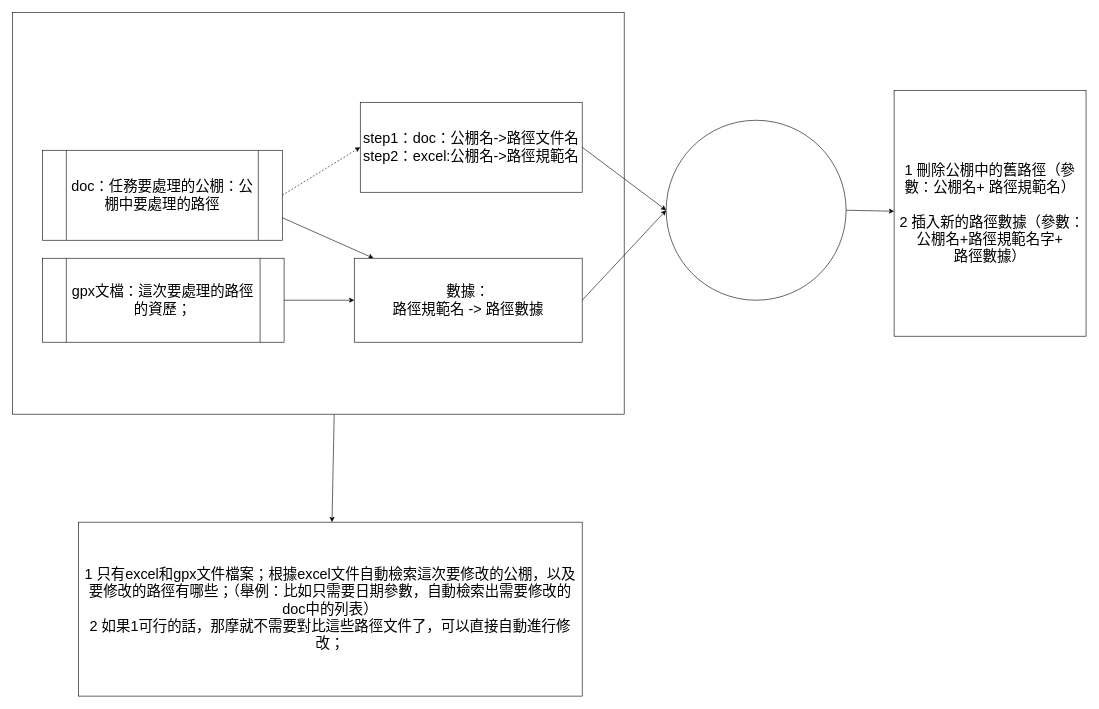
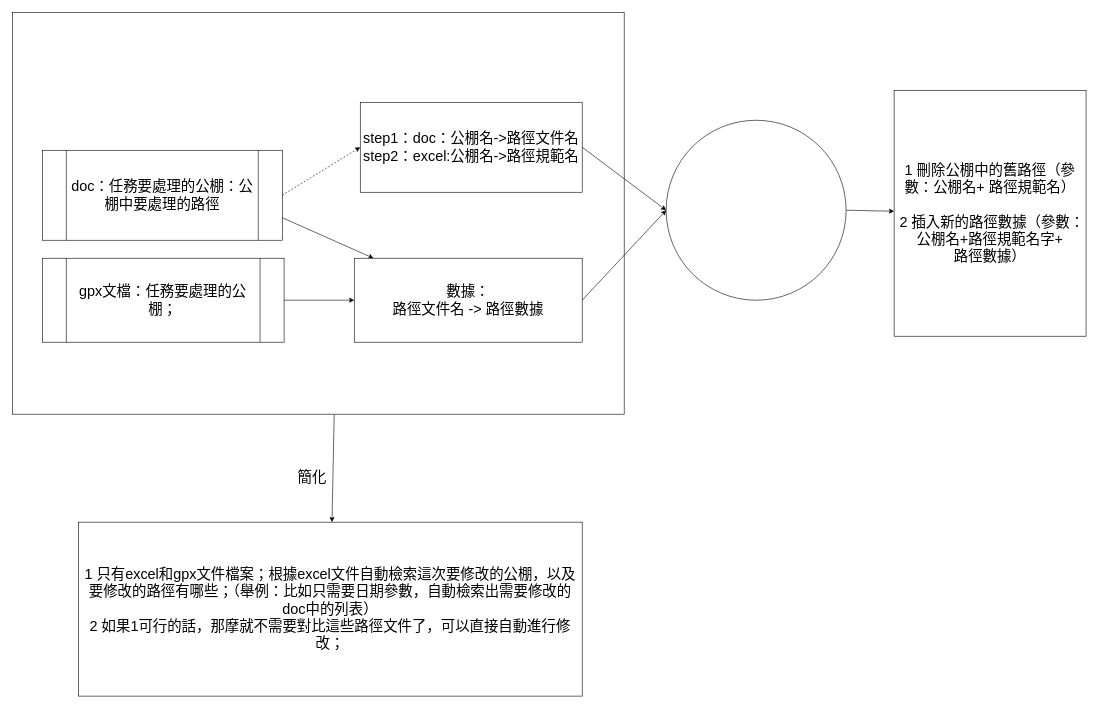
  <mxCell id="0" />
  <mxCell id="1" parent="0" />
  <mxCell id="2" value="" style="rounded=0;whiteSpace=wrap;html=1;fontSize=24;" vertex="1" parent="1"><mxGeometry x="20" y="20" width="1020" height="670" as="geometry" /></mxCell>
  <mxCell id="3" value="doc：任務要處理的公棚：公棚中要處理的路徑" style="shape=process;whiteSpace=wrap;html=1;backgroundOutline=1;fontSize=24;" vertex="1" parent="1"><mxGeometry x="70" y="250" width="400" height="150" as="geometry" /></mxCell>
- <mxCell id="4" value="gpx文檔：這次要處理的路徑的資歷；" style="shape=process;whiteSpace=wrap;html=1;backgroundOutline=1;fontSize=24;" vertex="1" parent="1"><mxGeometry x="70" y="430" width="403" height="140" as="geometry" /></mxCell>
+ <mxCell id="4" value="gpx文檔：任務要處理的公棚；" style="shape=process;whiteSpace=wrap;html=1;backgroundOutline=1;fontSize=24;" vertex="1" parent="1"><mxGeometry x="70" y="430" width="403" height="140" as="geometry" /></mxCell>
  <mxCell id="5" value="step1：doc：公棚名-&amp;gt;路徑文件名&lt;br&gt;step2：excel:公棚名-&amp;gt;路徑規範名" style="rounded=0;whiteSpace=wrap;html=1;fontSize=24;" vertex="1" parent="1"><mxGeometry x="600" y="170" width="370" height="150" as="geometry" /></mxCell>
  <mxCell id="6" value="" style="endArrow=classic;html=1;rounded=0;fontSize=24;exitX=1;exitY=0.5;exitDx=0;exitDy=0;entryX=0;entryY=0.5;entryDx=0;entryDy=0;dashed=1;" edge="1" parent="1" source="3" target="5"><mxGeometry width="50" height="50" relative="1" as="geometry"><mxPoint x="490" y="320" as="sourcePoint" /><mxPoint x="540" y="270" as="targetPoint" /></mxGeometry></mxCell>
  <mxCell id="7" value="" style="endArrow=classic;html=1;rounded=0;fontSize=24;exitX=1;exitY=0.75;exitDx=0;exitDy=0;" edge="1" parent="1" source="3" target="8"><mxGeometry width="50" height="50" relative="1" as="geometry"><mxPoint x="490" y="360" as="sourcePoint" /><mxPoint x="600" y="470" as="targetPoint" /></mxGeometry></mxCell>
- <mxCell id="8" value="數據：&lt;br&gt;路徑規範名 -&amp;gt; 路徑數據" style="rounded=0;whiteSpace=wrap;html=1;fontSize=24;" vertex="1" parent="1"><mxGeometry y="430" width="380" height="140" as="geometry" x="590" /></mxCell>
+ <mxCell id="8" value="數據：&lt;br&gt;路徑文件名 -&amp;gt; 路徑數據" style="rounded=0;whiteSpace=wrap;html=1;fontSize=24;" vertex="1" parent="1"><mxGeometry y="430" width="380" height="140" as="geometry" x="590" /></mxCell>
  <mxCell id="9" value="" style="endArrow=classic;html=1;rounded=0;fontSize=24;exitX=1;exitY=0.5;exitDx=0;exitDy=0;entryX=0;entryY=0.5;entryDx=0;entryDy=0;" edge="1" parent="1" source="4" target="8"><mxGeometry width="50" height="50" relative="1" as="geometry"><mxPoint x="490" y="360" as="sourcePoint" /><mxPoint x="540" y="310" as="targetPoint" /></mxGeometry></mxCell>
  <mxCell id="10" value="" style="ellipse;whiteSpace=wrap;html=1;aspect=fixed;fontSize=24;" vertex="1" parent="1"><mxGeometry x="1110" y="200" width="300" height="300" as="geometry" /></mxCell>
  <mxCell id="11" value="" style="endArrow=classic;html=1;rounded=0;fontSize=24;exitX=1;exitY=0.5;exitDx=0;exitDy=0;entryX=0;entryY=0.5;entryDx=0;entryDy=0;" edge="1" parent="1" source="5" target="10"><mxGeometry width="50" height="50" relative="1" as="geometry"><mxPoint x="1200" y="420" as="sourcePoint" /><mxPoint x="1250" y="370" as="targetPoint" /></mxGeometry></mxCell>
  <mxCell id="12" value="" style="endArrow=classic;html=1;rounded=0;fontSize=24;exitX=1;exitY=0.5;exitDx=0;exitDy=0;" edge="1" parent="1" source="8"><mxGeometry width="50" height="50" relative="1" as="geometry"><mxPoint x="1200" y="420" as="sourcePoint" /><mxPoint x="1110" y="350" as="targetPoint" /></mxGeometry></mxCell>
  <mxCell id="13" value="" style="endArrow=classic;html=1;rounded=0;fontSize=24;exitX=1;exitY=0.5;exitDx=0;exitDy=0;" edge="1" parent="1" source="10" target="14"><mxGeometry width="50" height="50" relative="1" as="geometry"><mxPoint x="1200" y="420" as="sourcePoint" /><mxPoint x="1510" y="350" as="targetPoint" /></mxGeometry></mxCell>
  <mxCell id="14" value="1 刪除公棚中的舊路徑（參數：公棚名+ 路徑規範名）&lt;br&gt;&lt;br&gt;&amp;nbsp;2 插入新的路徑數據（參數：公棚名+路徑規範名字+&lt;br&gt;路徑數據）&lt;br&gt;" style="rounded=0;whiteSpace=wrap;html=1;fontSize=24;" vertex="1" parent="1"><mxGeometry x="1490" y="150" width="320" height="410" as="geometry" /></mxCell>
  <mxCell id="15" value="" style="endArrow=classic;html=1;rounded=0;fontSize=24;exitX=0.526;exitY=1.001;exitDx=0;exitDy=0;exitPerimeter=0;" edge="1" parent="1" source="2" target="17"><mxGeometry width="50" height="50" relative="1" as="geometry"><mxPoint x="550" y="760" as="sourcePoint" /><mxPoint x="560" y="880" as="targetPoint" /></mxGeometry></mxCell>
+ <mxCell id="16" value="簡化" style="text;html=1;strokeColor=none;fillColor=none;align=center;verticalAlign=middle;whiteSpace=wrap;rounded=0;fontSize=24;" vertex="1" parent="1"><mxGeometry x="490" y="780" width="60" height="30" as="geometry" /></mxCell>
  <mxCell id="17" value="1 只有excel和gpx文件檔案；根據excel文件自動檢索這次要修改的公棚，以及要修改的路徑有哪些；（舉例：比如只需要日期參數，自動檢索出需要修改的doc中的列表）&lt;br&gt;2 如果1可行的話，那摩就不需要對比這些路徑文件了，可以直接自動進行修改；" style="rounded=0;whiteSpace=wrap;html=1;fontSize=24;" vertex="1" parent="1"><mxGeometry x="130" y="870" width="840" height="290" as="geometry" /></mxCell>
